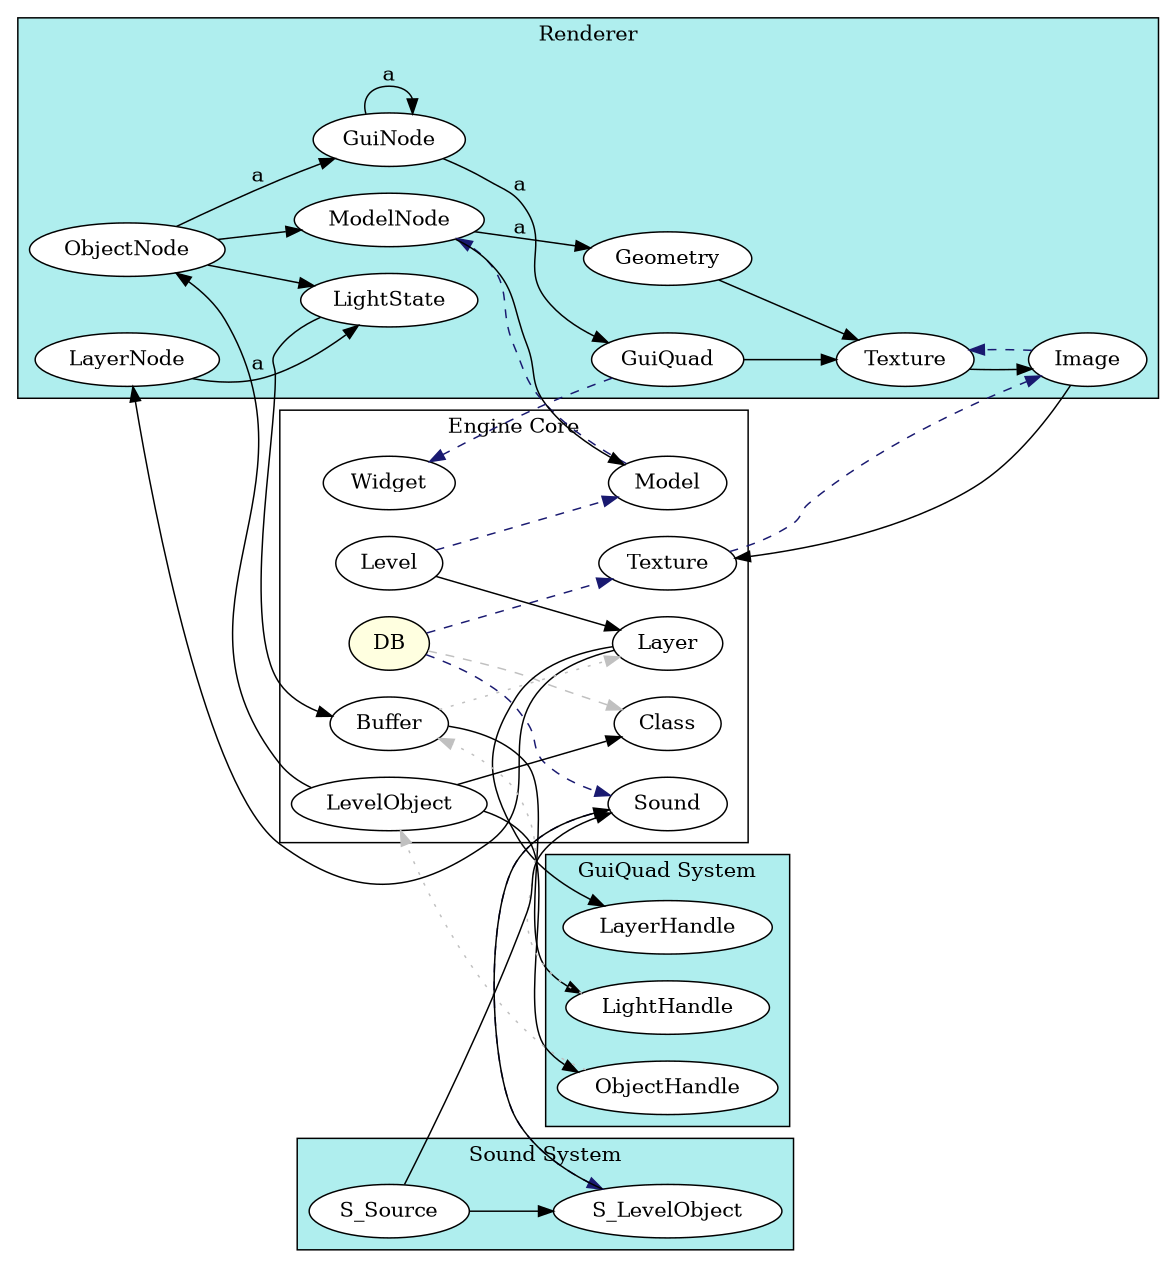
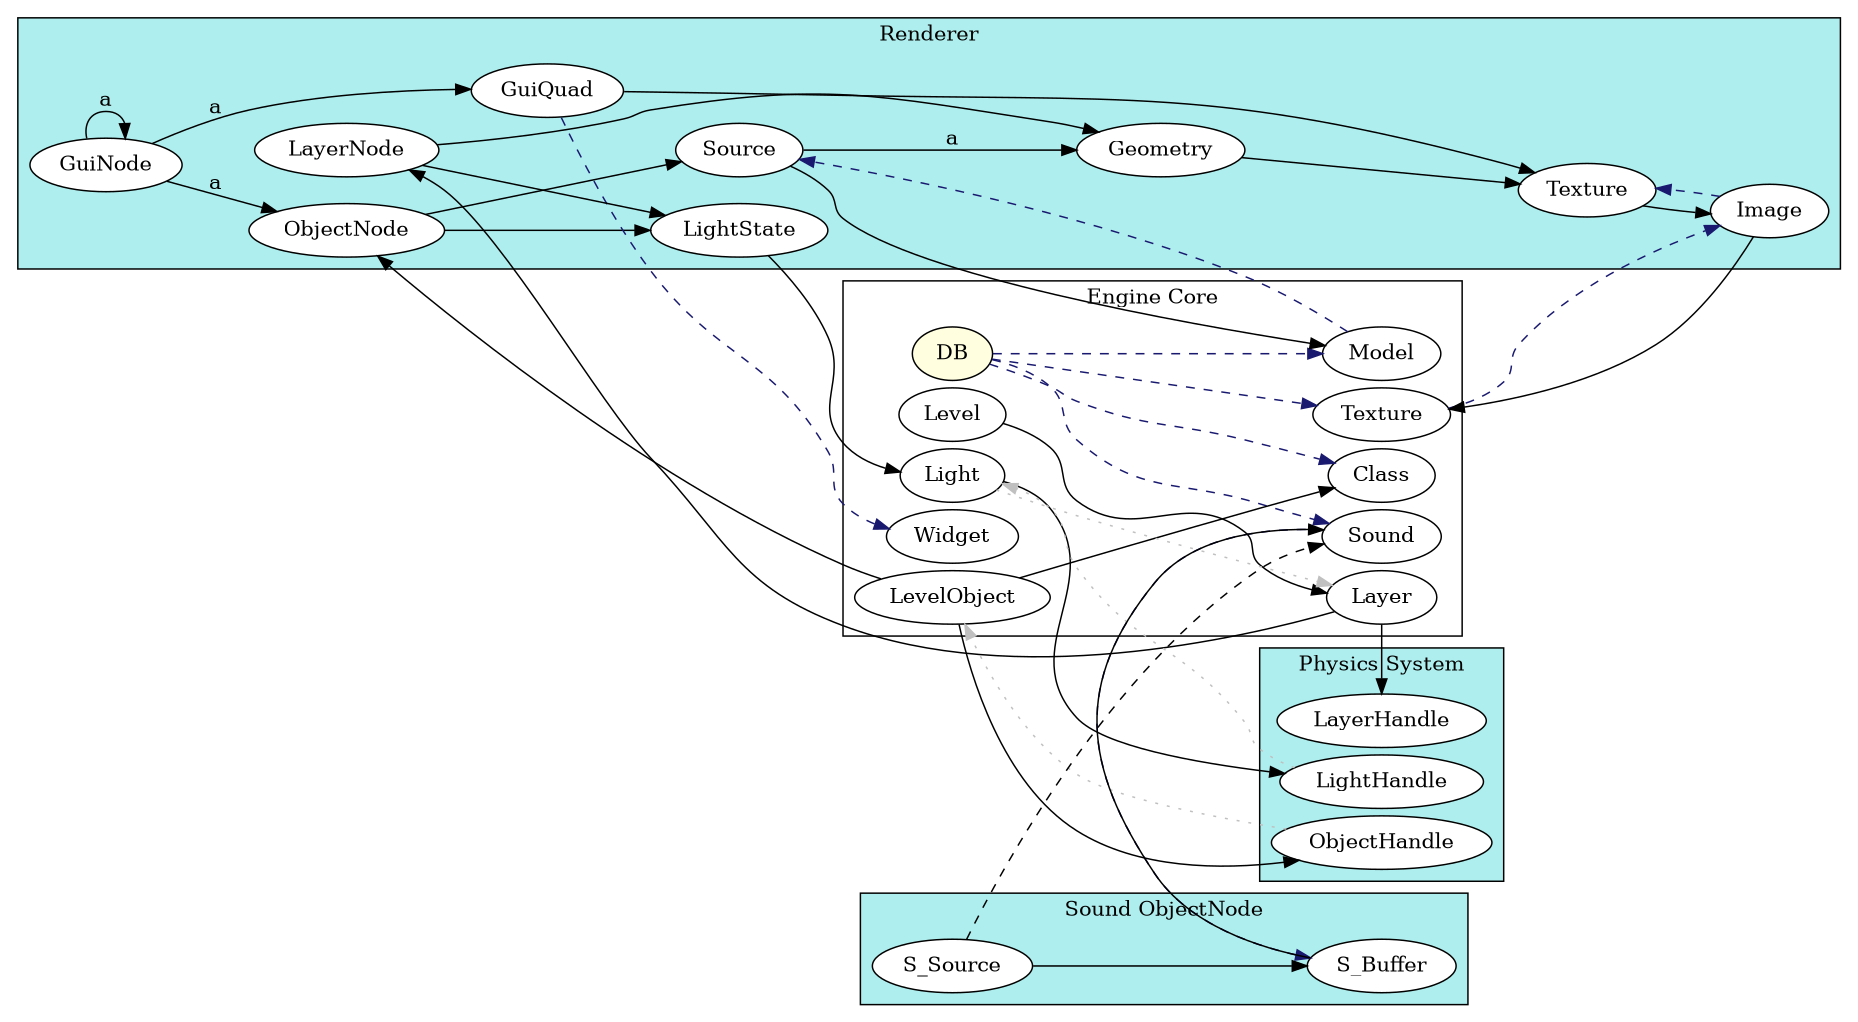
  digraph {
    rankdir=LR
    node [fillcolor=white style=filled]
    edge [color=black style=solid]
    DB [fillcolor=LightYellow]
    Class [fillcolor="" style=""]
    Texture [fillcolor="" style=""]
    Model [fillcolor="" style=""]
    Sound [fillcolor="" style=""]
    Level [fillcolor="" style=""]
    LevelObject [fillcolor="" style=""]
    Layer [fillcolor="" style=""]
    Widget [fillcolor="" style=""]
-   Light [label=Buffer fillcolor="" style=""]
+   Light [fillcolor="" style=""]
    n11 [label=ObjectHandle]
    n12 [label=LayerHandle]
    n13 [label=LightHandle]
    n14 [label=ObjectNode]
-   n15 [label=ModelNode]
+   n15 [label=Source]
    n16 [label=Geometry]
    n17 [label=Texture]
    n18 [label=Image]
    n19 [label=GuiQuad]
    n20 [label=GuiNode]
    n21 [label=LayerNode]
    n22 [label=LightState]
-   S_Buffer [label=S_LevelObject]
+   S_Buffer
    S_Source
    subgraph cluster_1 {
      label="Engine Core"
      DB
      Class
      Texture
      Model
      Sound
      Level
      LevelObject
      Layer
      Widget
      Light
    }
    subgraph cluster_2 {
      fillcolor=PaleTurquoise
-     label="GuiQuad System"
+     label="Physics System"
      style=filled
      n11
      n12
      n13
    }
    subgraph cluster_3 {
      fillcolor=PaleTurquoise
      label=Renderer
      style=filled
      n14
      n15
      n16
      n17
      n18
      n19
      n20
      n21
      n22
    }
    subgraph cluster_4 {
      fillcolor=PaleTurquoise
-     label="Sound System"
+     label="Sound ObjectNode"
      style=filled
      S_Buffer
      S_Source
    }
-   DB -> Class [color=gray style=dashed]
+   DB -> Class [color=MidnightBlue style=dashed]
    DB -> Texture [color=MidnightBlue style=dashed]
-   Level -> Model [color=MidnightBlue style=dashed]
+   DB -> Model [color=MidnightBlue style=dashed]
    DB -> Sound [color=MidnightBlue style=dashed]
    Texture -> n18 [color=MidnightBlue style=dashed]
    Model -> n15 [color=MidnightBlue style=dashed]
    Sound -> S_Buffer [color=MidnightBlue style=dashed]
    Level -> Layer
    LevelObject -> Class
    LevelObject -> n11
    LevelObject -> n14
    Layer -> n12
    Layer -> n21
    Light -> Layer [color=gray style=dotted]
    Light -> n13
    n11 -> LevelObject [color=gray style=dotted]
    n13 -> Light [color=gray style=dotted]
    n14 -> n15
    n14 -> n22
    n15 -> Model
    n15 -> n16 [label=a]
    n16 -> n17
    n17 -> n18
    n18 -> Texture
    n18 -> n17 [color=MidnightBlue style=dashed]
    n19 -> Widget [color=MidnightBlue style=dashed]
    n19 -> n17
-   n14 -> n20 [label=a]
+   n20 -> n14 [label=a]
    n20 -> n19 [label=a]
    n20 -> n20 [label=a]
+   n21 -> n16
    n21 -> n22
    n22 -> Light [label=a]
    S_Buffer -> Sound
-   S_Source -> Sound
+   S_Source -> Sound [style=dashed]
    S_Source -> S_Buffer
  }
